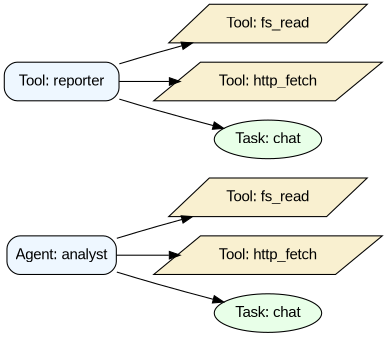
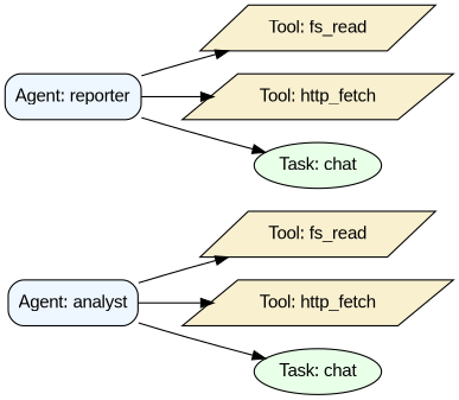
  digraph {
    rankdir=LR
    fontname="Liberation Sans"
    node [fillcolor="#f9f0d0" shape=parallelogram style=filled fontname="Liberation Sans"]
    edge [fontname="Liberation Sans"]
    n1 [fillcolor="#eef7ff" label="Agent: analyst" shape=box style="rounded,filled"]
    n2 [label="Tool: fs_read"]
    n3 [label="Tool: http_fetch"]
    n4 [fillcolor="#e8ffe8" label="Task: chat" shape=oval]
-   n5 [fillcolor="#eef7ff" label="Tool: reporter" shape=box style="rounded,filled"]
+   n5 [fillcolor="#eef7ff" label="Agent: reporter" shape=box style="rounded,filled"]
    n6 [label="Tool: fs_read"]
    n7 [label="Tool: http_fetch"]
    n8 [fillcolor="#e8ffe8" label="Task: chat" shape=oval]
    n1 -> n2
    n1 -> n3
    n1 -> n4
    n5 -> n6
    n5 -> n7
    n5 -> n8
  }
